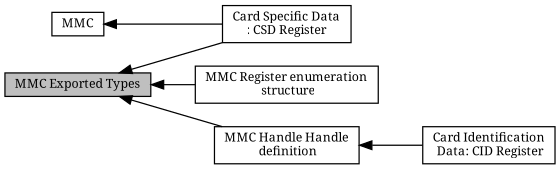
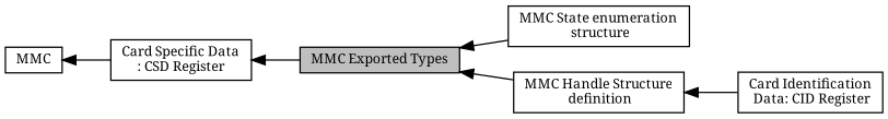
  digraph {
    fontname="Noto Serif"
    rankdir=LR
    node [color=black fillcolor=white fontname="Noto Serif" fontsize=10 shape=record style=filled]
    edge [dir=back fontname="Noto Serif" fontsize=10 labelfontname=Helvetica labelfontsize=10 shape=plaintext style=solid]
    n1 [height=0.2 label=MMC width=0.4]
    n2 [height=0.2 label="Card Specific Data\l: CSD Register" width=0.4]
    n3 [fillcolor=grey75 fontcolor=black height=0.2 label="MMC Exported Types" width=0.4]
-   n4 [height=0.2 label="MMC Register enumeration\l structure" width=0.4]
-   n5 [height=0.2 label="MMC Handle Handle\l definition" width=0.4]
+   n4 [height=0.2 label="MMC State enumeration\l structure" width=0.4]
+   n5 [height=0.2 label="MMC Handle Structure\l definition" width=0.4]
    n6 [height=0.2 label="Card Identification\l Data: CID Register" width=0.4]
    n1 -> n2
-   n3 -> n2
+   n2 -> n3
    n3 -> n4
    n3 -> n5
    n5 -> n6
  }
